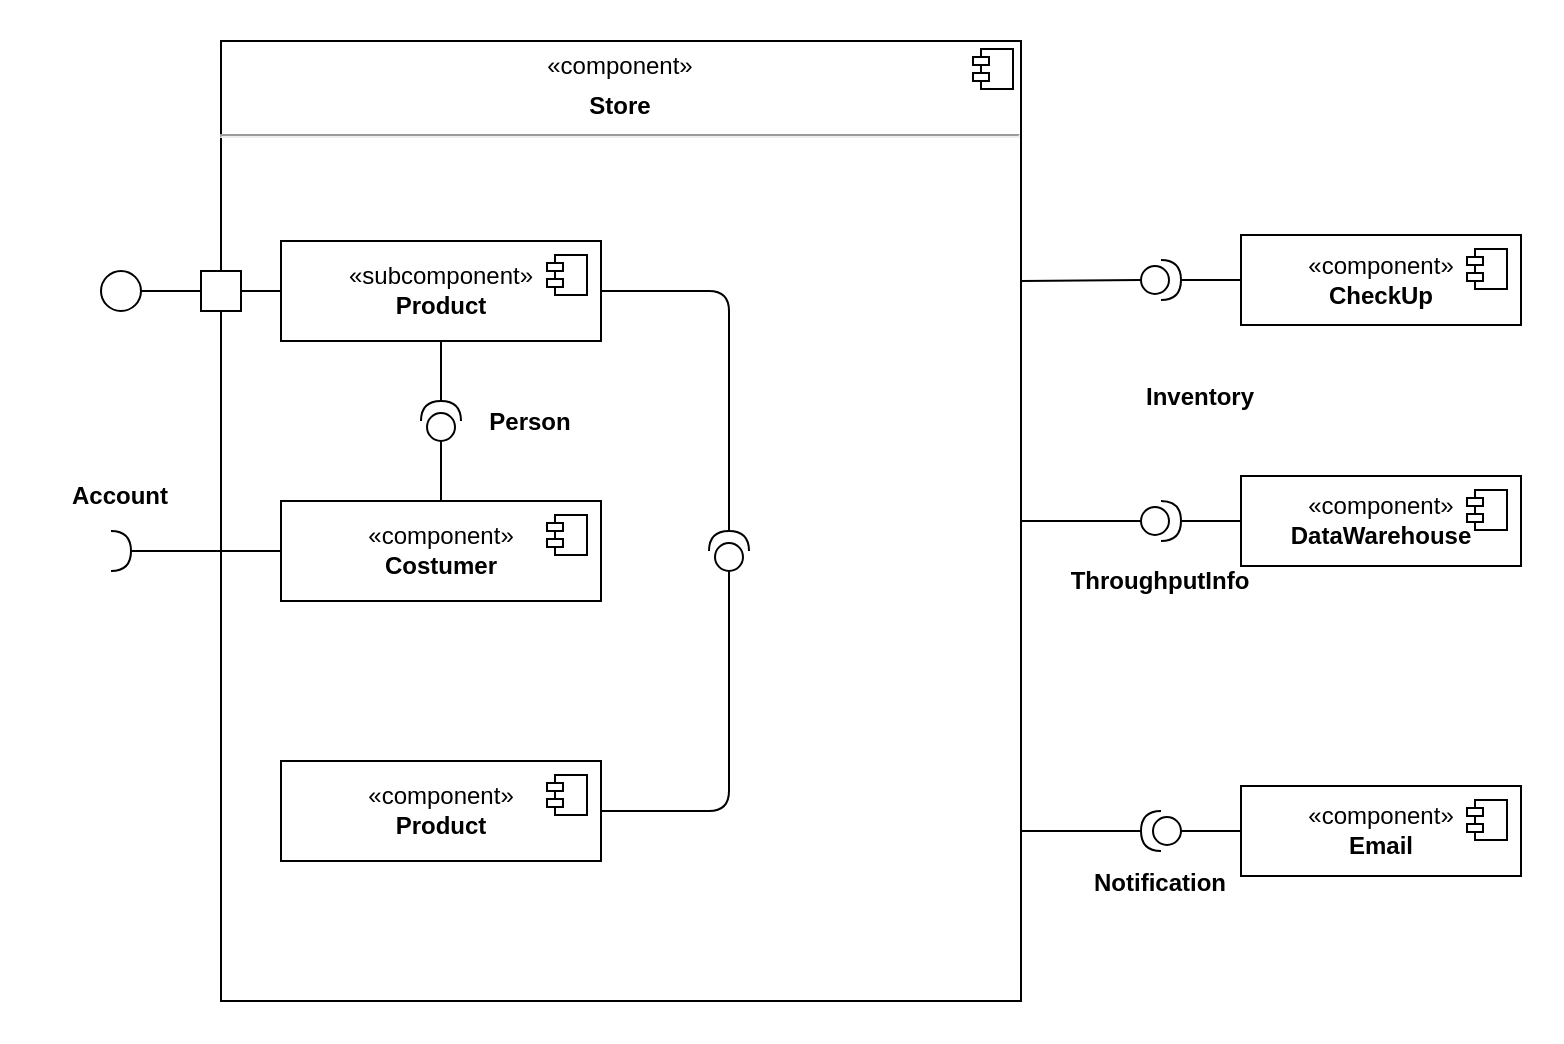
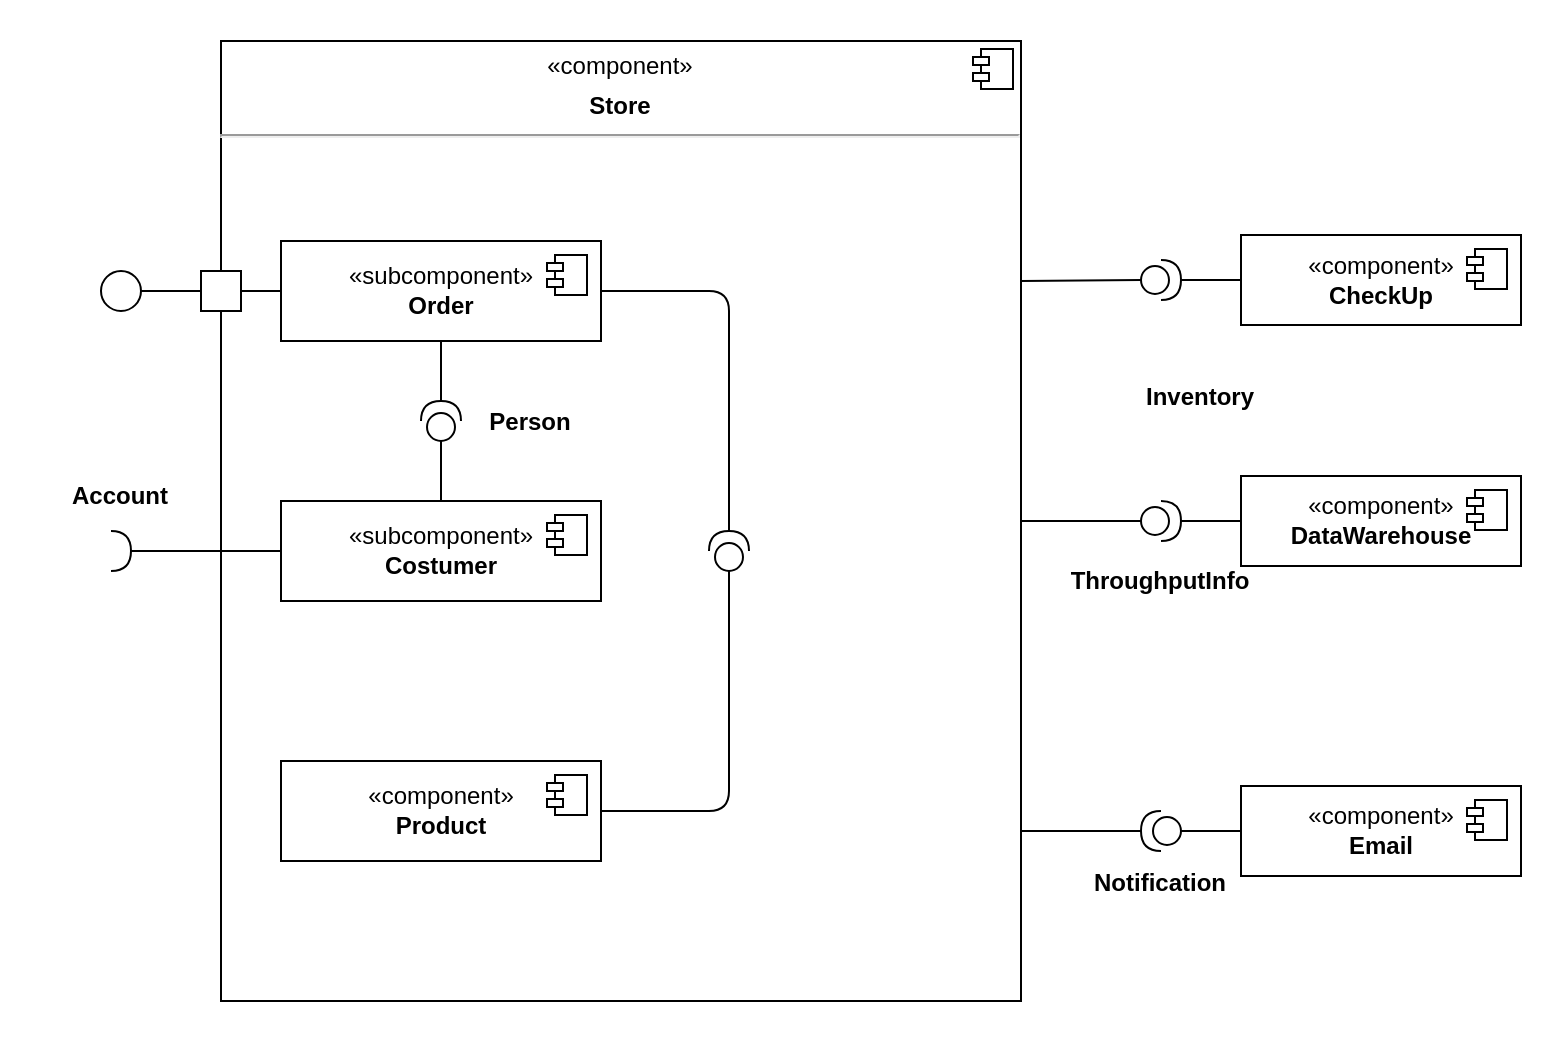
  <mxCell id="0" />
  <mxCell id="1" parent="0" />
  <mxCell id="2" value="&lt;p style=&quot;margin: 0px ; margin-top: 6px ; text-align: center&quot;&gt;«component»&lt;br&gt;&lt;/p&gt;&lt;p style=&quot;margin: 0px ; margin-top: 6px ; text-align: center&quot;&gt;&lt;b&gt;Store&lt;/b&gt;&lt;/p&gt;&lt;hr&gt;&lt;p style=&quot;margin: 0px ; margin-left: 8px&quot;&gt;&lt;br&gt;&lt;/p&gt;" style="align=left;overflow=fill;html=1;dropTarget=0;" vertex="1" parent="1"><mxGeometry x="110" y="20" width="400" height="480" as="geometry" /></mxCell>
  <mxCell id="3" value="" style="shape=component;jettyWidth=8;jettyHeight=4;" vertex="1" parent="2"><mxGeometry x="1" width="20" height="20" relative="1" as="geometry"><mxPoint x="-24" y="4" as="offset" /></mxGeometry></mxCell>
- <mxCell id="4" value="«subcomponent»&lt;br&gt;&lt;b&gt;Product&lt;/b&gt;" style="html=1;dropTarget=0;" vertex="1" parent="1"><mxGeometry x="140" y="120" width="160" height="50" as="geometry" /></mxCell>
+ <mxCell id="4" value="«subcomponent»&lt;br&gt;&lt;b&gt;Order&lt;/b&gt;" style="html=1;dropTarget=0;" vertex="1" parent="1"><mxGeometry x="140" y="120" width="160" height="50" as="geometry" /></mxCell>
  <mxCell id="5" value="" style="shape=module;jettyWidth=8;jettyHeight=4;" vertex="1" parent="4"><mxGeometry x="1" width="20" height="20" relative="1" as="geometry"><mxPoint x="-27" y="7" as="offset" /></mxGeometry></mxCell>
- <mxCell id="6" value="«component»&lt;br&gt;&lt;b&gt;Costumer&lt;/b&gt;" style="html=1;dropTarget=0;" vertex="1" parent="1"><mxGeometry x="140" y="250" width="160" height="50" as="geometry" /></mxCell>
+ <mxCell id="6" value="«subcomponent»&lt;br&gt;&lt;b&gt;Costumer&lt;/b&gt;" style="html=1;dropTarget=0;" vertex="1" parent="1"><mxGeometry x="140" y="250" width="160" height="50" as="geometry" /></mxCell>
  <mxCell id="7" value="" style="shape=module;jettyWidth=8;jettyHeight=4;" vertex="1" parent="6"><mxGeometry x="1" width="20" height="20" relative="1" as="geometry"><mxPoint x="-27" y="7" as="offset" /></mxGeometry></mxCell>
  <mxCell id="8" value="«component»&lt;br&gt;&lt;b&gt;Product&lt;/b&gt;" style="html=1;dropTarget=0;" vertex="1" parent="1"><mxGeometry x="140" y="380" width="160" height="50" as="geometry" /></mxCell>
  <mxCell id="9" value="" style="shape=module;jettyWidth=8;jettyHeight=4;" vertex="1" parent="8"><mxGeometry x="1" width="20" height="20" relative="1" as="geometry"><mxPoint x="-27" y="7" as="offset" /></mxGeometry></mxCell>
  <mxCell id="10" value="" style="shape=providedRequiredInterface;html=1;verticalLabelPosition=bottom;rotation=-90;" vertex="1" parent="1"><mxGeometry x="210" y="200" width="20" height="20" as="geometry" /></mxCell>
  <mxCell id="11" value="" style="endArrow=none;html=1;exitX=1;exitY=0.5;exitDx=0;exitDy=0;exitPerimeter=0;entryX=0.5;entryY=1;entryDx=0;entryDy=0;" edge="1" parent="1" source="10" target="4"><mxGeometry width="50" height="50" relative="1" as="geometry"><mxPoint x="140" y="200" as="sourcePoint" /><mxPoint x="190" y="150" as="targetPoint" /></mxGeometry></mxCell>
  <mxCell id="12" value="Person" style="text;align=center;fontStyle=1;verticalAlign=middle;spacingLeft=3;spacingRight=3;strokeColor=none;rotatable=0;points=[[0,0.5],[1,0.5]];portConstraint=eastwest;" vertex="1" parent="1"><mxGeometry x="240" y="197" width="50" height="26" as="geometry" /></mxCell>
  <mxCell id="13" value="" style="endArrow=none;html=1;exitX=0.5;exitY=0;exitDx=0;exitDy=0;entryX=0;entryY=0.5;entryDx=0;entryDy=0;entryPerimeter=0;" edge="1" parent="1" source="6" target="10"><mxGeometry width="50" height="50" relative="1" as="geometry"><mxPoint x="140" y="200" as="sourcePoint" /><mxPoint x="190" y="150" as="targetPoint" /></mxGeometry></mxCell>
  <mxCell id="14" value="" style="rounded=0;whiteSpace=wrap;html=1;" vertex="1" parent="1"><mxGeometry x="100" y="135" width="20" height="20" as="geometry" /></mxCell>
  <mxCell id="15" value="" style="shape=providedRequiredInterface;html=1;verticalLabelPosition=bottom;rotation=-90;" vertex="1" parent="1"><mxGeometry x="354" y="265" width="20" height="20" as="geometry" /></mxCell>
  <mxCell id="16" value="" style="endArrow=none;html=1;entryX=1;entryY=0.5;entryDx=0;entryDy=0;entryPerimeter=0;exitX=1;exitY=0.5;exitDx=0;exitDy=0;" edge="1" parent="1" source="4" target="15"><mxGeometry width="50" height="50" relative="1" as="geometry"><mxPoint x="364" y="150" as="sourcePoint" /><mxPoint x="290" y="150" as="targetPoint" /><Array as="points"><mxPoint x="364" y="145" /></Array></mxGeometry></mxCell>
  <mxCell id="17" value="" style="endArrow=none;html=1;entryX=0;entryY=0.5;entryDx=0;entryDy=0;entryPerimeter=0;exitX=1;exitY=0.5;exitDx=0;exitDy=0;" edge="1" parent="1" source="8" target="15"><mxGeometry width="50" height="50" relative="1" as="geometry"><mxPoint x="240" y="200" as="sourcePoint" /><mxPoint x="290" y="150" as="targetPoint" /><Array as="points"><mxPoint x="364" y="405" /></Array></mxGeometry></mxCell>
  <mxCell id="18" value="" style="shape=requiredInterface;html=1;verticalLabelPosition=bottom;" vertex="1" parent="1"><mxGeometry x="55" y="265" width="10" height="20" as="geometry" /></mxCell>
  <mxCell id="19" value="" style="endArrow=none;html=1;exitX=1;exitY=0.5;exitDx=0;exitDy=0;exitPerimeter=0;entryX=0;entryY=0.5;entryDx=0;entryDy=0;" edge="1" parent="1" source="18" target="6"><mxGeometry width="50" height="50" relative="1" as="geometry"><mxPoint x="240" y="200" as="sourcePoint" /><mxPoint x="290" y="150" as="targetPoint" /></mxGeometry></mxCell>
  <mxCell id="20" value="" style="ellipse;whiteSpace=wrap;html=1;aspect=fixed;" vertex="1" parent="1"><mxGeometry x="50" y="135" width="20" height="20" as="geometry" /></mxCell>
  <mxCell id="21" value="" style="shape=providedRequiredInterface;html=1;verticalLabelPosition=bottom;" vertex="1" parent="1"><mxGeometry x="570" y="129.5" width="20" height="20" as="geometry" /></mxCell>
  <mxCell id="22" value="" style="shape=providedRequiredInterface;html=1;verticalLabelPosition=bottom;" vertex="1" parent="1"><mxGeometry x="570" y="250" width="20" height="20" as="geometry" /></mxCell>
  <mxCell id="23" value="" style="shape=providedRequiredInterface;html=1;verticalLabelPosition=bottom;rotation=-180;" vertex="1" parent="1"><mxGeometry x="570" y="405" width="20" height="20" as="geometry" /></mxCell>
  <mxCell id="24" value="«component»&lt;br&gt;&lt;b&gt;CheckUp&lt;/b&gt;" style="html=1;dropTarget=0;" vertex="1" parent="1"><mxGeometry x="620" y="117" width="140" height="45" as="geometry" /></mxCell>
  <mxCell id="25" value="" style="shape=module;jettyWidth=8;jettyHeight=4;" vertex="1" parent="24"><mxGeometry x="1" width="20" height="20" relative="1" as="geometry"><mxPoint x="-27" y="7" as="offset" /></mxGeometry></mxCell>
  <mxCell id="26" value="«component»&lt;br&gt;&lt;b&gt;DataWarehouse&lt;/b&gt;" style="html=1;dropTarget=0;" vertex="1" parent="1"><mxGeometry x="620" y="237.5" width="140" height="45" as="geometry" /></mxCell>
  <mxCell id="27" value="" style="shape=module;jettyWidth=8;jettyHeight=4;" vertex="1" parent="26"><mxGeometry x="1" width="20" height="20" relative="1" as="geometry"><mxPoint x="-27" y="7" as="offset" /></mxGeometry></mxCell>
  <mxCell id="28" value="«component»&lt;br&gt;&lt;b&gt;Email&lt;/b&gt;" style="html=1;dropTarget=0;" vertex="1" parent="1"><mxGeometry x="620" y="392.5" width="140" height="45" as="geometry" /></mxCell>
  <mxCell id="29" value="" style="shape=module;jettyWidth=8;jettyHeight=4;" vertex="1" parent="28"><mxGeometry x="1" width="20" height="20" relative="1" as="geometry"><mxPoint x="-27" y="7" as="offset" /></mxGeometry></mxCell>
  <mxCell id="30" value="Inventory" style="text;align=center;fontStyle=1;verticalAlign=middle;spacingLeft=3;spacingRight=3;strokeColor=none;rotatable=0;points=[[0,0.5],[1,0.5]];portConstraint=eastwest;" vertex="1" parent="1"><mxGeometry x="560" y="184.5" width="80" height="26" as="geometry" /></mxCell>
  <mxCell id="31" value="ThroughputInfo" style="text;align=center;fontStyle=1;verticalAlign=middle;spacingLeft=3;spacingRight=3;strokeColor=none;rotatable=0;points=[[0,0.5],[1,0.5]];portConstraint=eastwest;" vertex="1" parent="1"><mxGeometry x="540" y="276.5" width="80" height="26" as="geometry" /></mxCell>
  <mxCell id="32" value="Notification" style="text;align=center;fontStyle=1;verticalAlign=middle;spacingLeft=3;spacingRight=3;strokeColor=none;rotatable=0;points=[[0,0.5],[1,0.5]];portConstraint=eastwest;" vertex="1" parent="1"><mxGeometry x="540" y="427.5" width="80" height="26" as="geometry" /></mxCell>
  <mxCell id="33" value="Account" style="text;align=center;fontStyle=1;verticalAlign=middle;spacingLeft=3;spacingRight=3;strokeColor=none;rotatable=0;points=[[0,0.5],[1,0.5]];portConstraint=eastwest;" vertex="1" parent="1"><mxGeometry x="20" y="234" width="80" height="26" as="geometry" /></mxCell>
  <mxCell id="34" value="" style="endArrow=none;html=1;entryX=0;entryY=0.5;entryDx=0;entryDy=0;" edge="1" parent="1" target="4"><mxGeometry width="50" height="50" relative="1" as="geometry"><mxPoint x="120" y="145" as="sourcePoint" /><mxPoint x="280" y="150" as="targetPoint" /></mxGeometry></mxCell>
  <mxCell id="35" value="" style="endArrow=none;html=1;exitX=1;exitY=0.5;exitDx=0;exitDy=0;" edge="1" parent="1" source="20"><mxGeometry width="50" height="50" relative="1" as="geometry"><mxPoint x="230" y="200" as="sourcePoint" /><mxPoint x="100" y="145" as="targetPoint" /></mxGeometry></mxCell>
  <mxCell id="36" value="" style="endArrow=none;html=1;entryX=0;entryY=0.5;entryDx=0;entryDy=0;entryPerimeter=0;exitX=1;exitY=0.25;exitDx=0;exitDy=0;" edge="1" parent="1" source="2" target="21"><mxGeometry width="50" height="50" relative="1" as="geometry"><mxPoint x="430" y="340" as="sourcePoint" /><mxPoint x="480" y="290" as="targetPoint" /></mxGeometry></mxCell>
  <mxCell id="37" value="" style="endArrow=none;html=1;exitX=1;exitY=0.5;exitDx=0;exitDy=0;exitPerimeter=0;entryX=0;entryY=0.5;entryDx=0;entryDy=0;" edge="1" parent="1" source="21" target="24"><mxGeometry width="50" height="50" relative="1" as="geometry"><mxPoint x="470" y="210" as="sourcePoint" /><mxPoint x="600" y="120" as="targetPoint" /></mxGeometry></mxCell>
  <mxCell id="38" value="" style="endArrow=none;html=1;entryX=0;entryY=0.5;entryDx=0;entryDy=0;entryPerimeter=0;exitX=1;exitY=0.5;exitDx=0;exitDy=0;" edge="1" parent="1" source="2" target="22"><mxGeometry width="50" height="50" relative="1" as="geometry"><mxPoint x="350" y="290" as="sourcePoint" /><mxPoint x="400" y="240" as="targetPoint" /></mxGeometry></mxCell>
  <mxCell id="39" value="" style="endArrow=none;html=1;entryX=0;entryY=0.5;entryDx=0;entryDy=0;exitX=1;exitY=0.5;exitDx=0;exitDy=0;exitPerimeter=0;" edge="1" parent="1" source="22" target="26"><mxGeometry width="50" height="50" relative="1" as="geometry"><mxPoint x="350" y="290" as="sourcePoint" /><mxPoint x="400" y="240" as="targetPoint" /></mxGeometry></mxCell>
  <mxCell id="40" value="" style="endArrow=none;html=1;entryX=1;entryY=0.5;entryDx=0;entryDy=0;entryPerimeter=0;" edge="1" parent="1" target="23"><mxGeometry width="50" height="50" relative="1" as="geometry"><mxPoint x="510" y="415" as="sourcePoint" /><mxPoint x="560" y="415" as="targetPoint" /></mxGeometry></mxCell>
  <mxCell id="41" value="" style="endArrow=none;html=1;entryX=0;entryY=0.5;entryDx=0;entryDy=0;exitX=0;exitY=0.5;exitDx=0;exitDy=0;exitPerimeter=0;" edge="1" parent="1" source="23" target="28"><mxGeometry width="50" height="50" relative="1" as="geometry"><mxPoint x="600" y="415" as="sourcePoint" /><mxPoint x="400" y="310" as="targetPoint" /></mxGeometry></mxCell>
